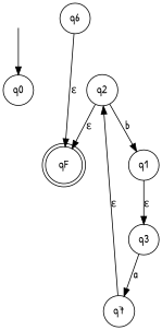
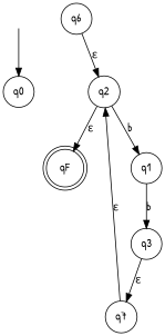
  digraph {
    fontname="Patrick Hand"
    node [fontname="Patrick Hand" shape=circle]
    edge [fontname="Patrick Hand"]
    n1 [height=0 label=" " shape=none style=invis width=0]
    q0
    qF [shape=doublecircle]
    q1
    q3
    n6 [label=q7]
    q2
    q6
    subgraph sub_1 {
      n1
    }
    n1 -> q0
-   q1 -> q3 [label="ɛ"]
-   q3 -> n6 [label=a]
+   q1 -> q3 [label=b]
+   q3 -> n6 [label="ɛ"]
    n6 -> q2 [label="ɛ"]
    q2 -> qF [label="ɛ"]
    q2 -> q1 [label=b]
-   q6 -> qF [label="ɛ"]
+   q6 -> q2 [label="ɛ"]
  }
